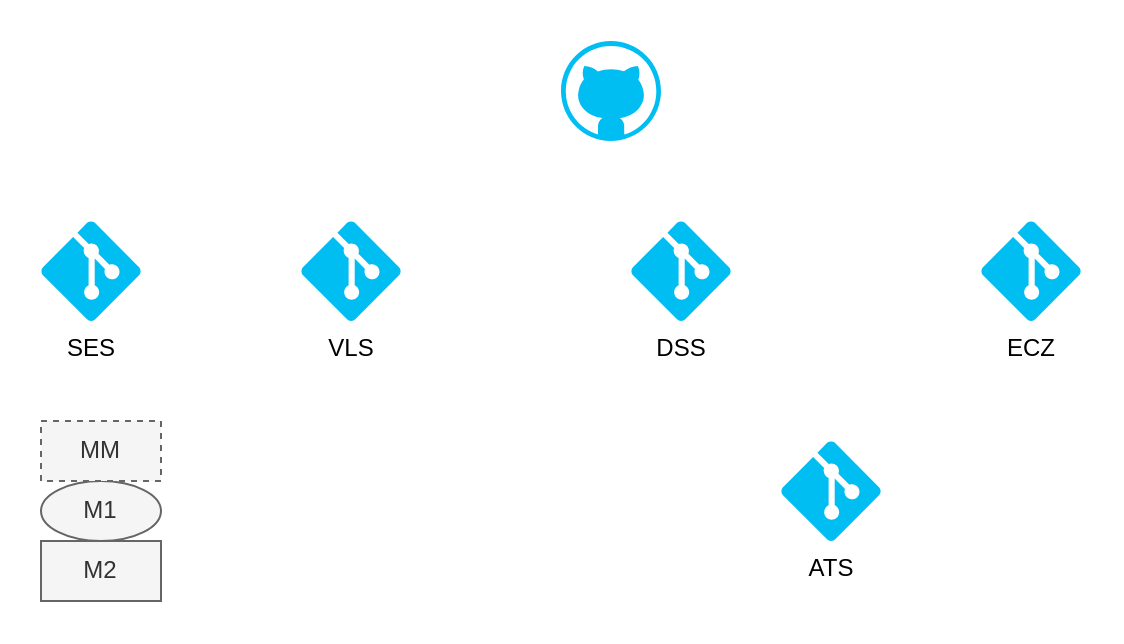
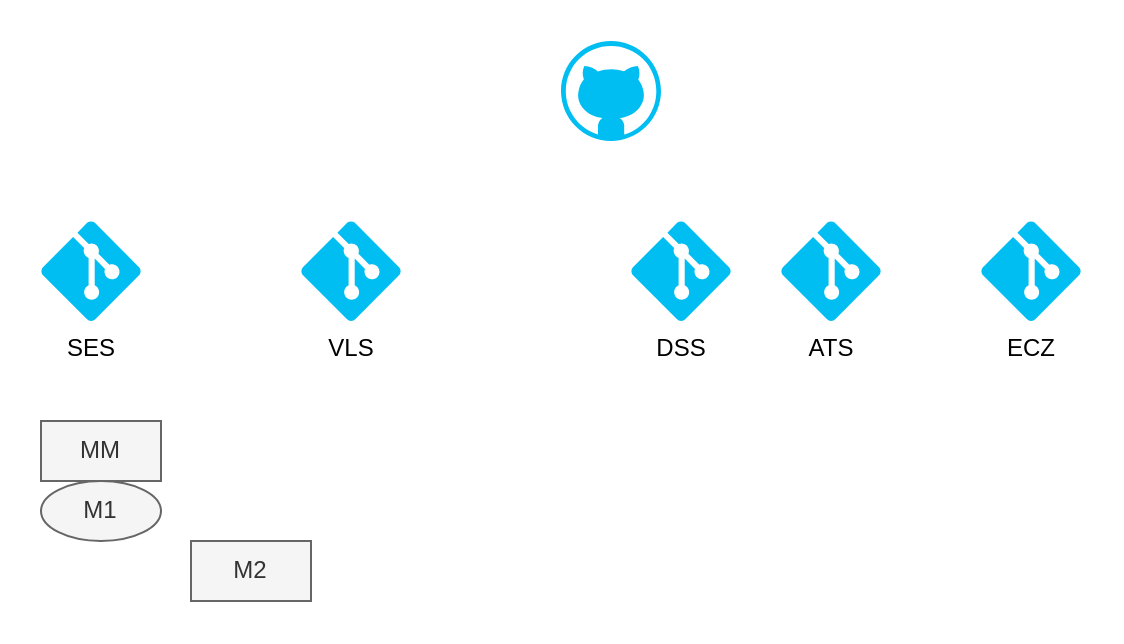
  <mxCell id="0" />
  <mxCell id="1" parent="0" />
  <mxCell id="2" value="" style="verticalLabelPosition=bottom;html=1;verticalAlign=top;align=center;strokeColor=none;fillColor=#00BEF2;shape=mxgraph.azure.github_code;pointerEvents=1;" vertex="1" parent="1"><mxGeometry x="280" y="20" width="50" height="50" as="geometry" /></mxCell>
  <mxCell id="3" value="SES" style="verticalLabelPosition=bottom;html=1;verticalAlign=top;align=center;strokeColor=none;fillColor=#00BEF2;shape=mxgraph.azure.git_repository;" vertex="1" parent="1"><mxGeometry x="20" y="110" width="50" height="50" as="geometry" /></mxCell>
  <mxCell id="4" value="VLS" style="verticalLabelPosition=bottom;html=1;verticalAlign=top;align=center;strokeColor=none;fillColor=#00BEF2;shape=mxgraph.azure.git_repository;" vertex="1" parent="1"><mxGeometry x="150" y="110" width="50" height="50" as="geometry" /></mxCell>
  <mxCell id="5" value="DSS" style="verticalLabelPosition=bottom;html=1;verticalAlign=top;align=center;strokeColor=none;fillColor=#00BEF2;shape=mxgraph.azure.git_repository;" vertex="1" parent="1"><mxGeometry x="315" y="110" width="50" height="50" as="geometry" /></mxCell>
  <mxCell id="6" value="ECZ" style="verticalLabelPosition=bottom;html=1;verticalAlign=top;align=center;strokeColor=none;fillColor=#00BEF2;shape=mxgraph.azure.git_repository;" vertex="1" parent="1"><mxGeometry x="490" y="110" width="50" height="50" as="geometry" /></mxCell>
- <mxCell id="7" value="ATS" style="verticalLabelPosition=bottom;html=1;verticalAlign=top;align=center;strokeColor=none;fillColor=#00BEF2;shape=mxgraph.azure.git_repository;" vertex="1" parent="1"><mxGeometry x="390" y="220" width="50" height="50" as="geometry" /></mxCell>
+ <mxCell id="7" value="ATS" style="verticalLabelPosition=bottom;html=1;verticalAlign=top;align=center;strokeColor=none;fillColor=#00BEF2;shape=mxgraph.azure.git_repository;" vertex="1" parent="1"><mxGeometry x="390" y="110" width="50" height="50" as="geometry" /></mxCell>
  <mxCell id="8" value="M1" style="ellipse;whiteSpace=wrap;html=1;fillColor=#f5f5f5;strokeColor=#666666;fontColor=#333333;" vertex="1" parent="1"><mxGeometry x="20" y="240" width="60" height="30" as="geometry" /></mxCell>
- <mxCell id="9" value="M2" style="rounded=0;whiteSpace=wrap;html=1;fillColor=#f5f5f5;strokeColor=#666666;fontColor=#333333;" vertex="1" parent="1"><mxGeometry x="20" y="270" width="60" height="30" as="geometry" /></mxCell>
- <mxCell id="10" value="MM" style="rounded=0;whiteSpace=wrap;html=1;fillColor=#f5f5f5;strokeColor=#666666;fontColor=#333333;dashed=1;" vertex="1" parent="1"><mxGeometry x="20" y="210" width="60" height="30" as="geometry" /></mxCell>
+ <mxCell id="9" value="M2" style="rounded=0;whiteSpace=wrap;html=1;fillColor=#f5f5f5;strokeColor=#666666;fontColor=#333333;" vertex="1" parent="1"><mxGeometry x="95" y="270" width="60" height="30" as="geometry" /></mxCell>
+ <mxCell id="10" value="MM" style="rounded=0;whiteSpace=wrap;html=1;fillColor=#f5f5f5;strokeColor=#666666;fontColor=#333333;" vertex="1" parent="1"><mxGeometry x="20" y="210" width="60" height="30" as="geometry" /></mxCell>
